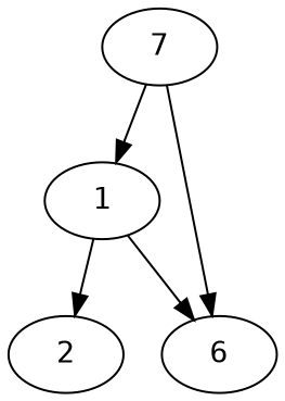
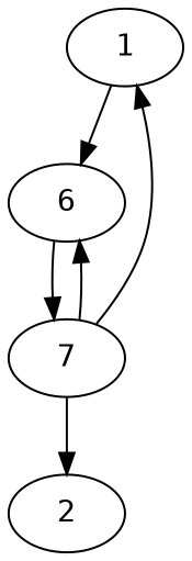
  digraph {
    fontname="DejaVu Sans Mono"
    node [fontname="DejaVu Sans Mono"]
    edge [fontname="DejaVu Sans Mono"]
    n1 [label=1]
    n2 [label=2]
    n3 [label=6]
    n4 [label=7]
-   n1 -> n2
+   n4 -> n2
    n1 -> n3
+   n3 -> n4
    n4 -> n1
    n4 -> n3
  }
